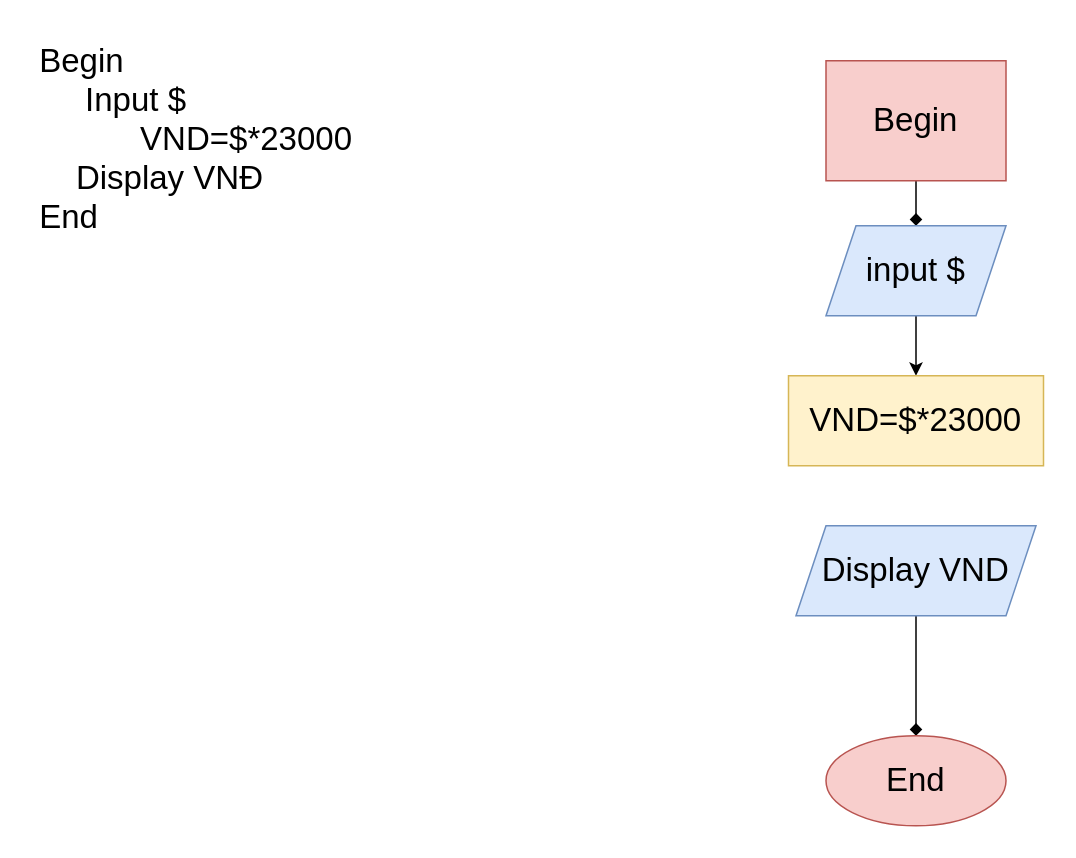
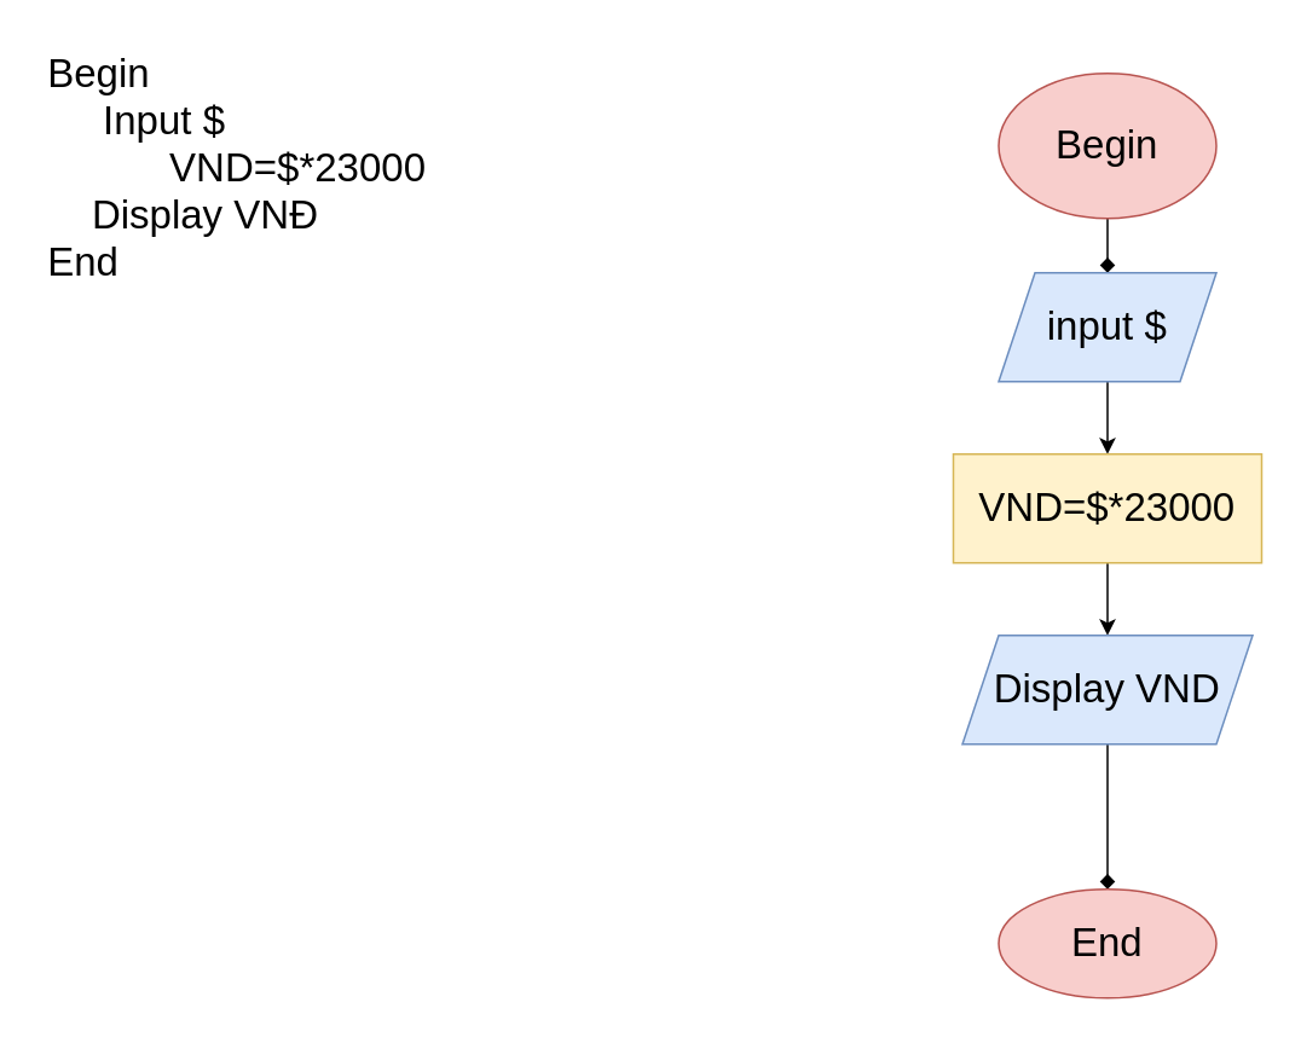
  <mxCell id="0" />
  <mxCell id="1" parent="0" />
  <mxCell id="2" value="Begin&#10;     Input $&#10;           VND=$*23000&#10;    Display VNĐ&#10;End" style="text;strokeColor=none;fillColor=none;align=left;verticalAlign=top;spacingLeft=4;spacingRight=4;overflow=hidden;points=[[0,0.5],[1,0.5]];portConstraint=eastwest;rotatable=0;fontSize=22;" vertex="1" parent="1"><mxGeometry x="20" y="20" width="370" height="230" as="geometry" /></mxCell>
  <mxCell id="3" value="" style="edgeStyle=orthogonalEdgeStyle;rounded=0;orthogonalLoop=1;jettySize=auto;html=1;fontSize=22;endArrow=diamond;" edge="1" parent="1" source="4" target="6"><mxGeometry relative="1" as="geometry" /></mxCell>
- <mxCell id="4" value="Begin" style="whiteSpace=wrap;html=1;fontSize=22;fillColor=#f8cecc;strokeColor=#b85450;rounded=0;" vertex="1" parent="1"><mxGeometry x="550" y="40" width="120" height="80" as="geometry" /></mxCell>
+ <mxCell id="4" value="Begin" style="ellipse;whiteSpace=wrap;html=1;fontSize=22;fillColor=#f8cecc;strokeColor=#b85450;" vertex="1" parent="1"><mxGeometry x="550" y="40" width="120" height="80" as="geometry" /></mxCell>
  <mxCell id="5" value="" style="edgeStyle=orthogonalEdgeStyle;rounded=0;orthogonalLoop=1;jettySize=auto;html=1;fontSize=22;" edge="1" parent="1" source="6" target="8"><mxGeometry relative="1" as="geometry" /></mxCell>
  <mxCell id="6" value="input $" style="shape=parallelogram;perimeter=parallelogramPerimeter;whiteSpace=wrap;html=1;fixedSize=1;fontSize=22;fillColor=#dae8fc;strokeColor=#6c8ebf;" vertex="1" parent="1"><mxGeometry x="550" y="150" width="120" height="60" as="geometry" /></mxCell>
+ <mxCell id="7" value="" style="edgeStyle=orthogonalEdgeStyle;rounded=0;orthogonalLoop=1;jettySize=auto;html=1;fontSize=22;" edge="1" parent="1" source="8" target="10"><mxGeometry relative="1" as="geometry" /></mxCell>
  <mxCell id="8" value="VND=$*23000" style="whiteSpace=wrap;html=1;fontSize=22;fillColor=#fff2cc;strokeColor=#d6b656;" vertex="1" parent="1"><mxGeometry x="525" y="250" width="170" height="60" as="geometry" /></mxCell>
  <mxCell id="9" value="" style="edgeStyle=orthogonalEdgeStyle;rounded=0;orthogonalLoop=1;jettySize=auto;html=1;fontSize=22;endArrow=diamond;" edge="1" parent="1" source="10" target="11"><mxGeometry relative="1" as="geometry" /></mxCell>
  <mxCell id="10" value="Display VND" style="shape=parallelogram;perimeter=parallelogramPerimeter;whiteSpace=wrap;html=1;fixedSize=1;fontSize=22;fillColor=#dae8fc;strokeColor=#6c8ebf;" vertex="1" parent="1"><mxGeometry x="530" y="350" width="160" height="60" as="geometry" /></mxCell>
  <mxCell id="11" value="End" style="ellipse;whiteSpace=wrap;html=1;fontSize=22;fillColor=#f8cecc;strokeColor=#b85450;" vertex="1" parent="1"><mxGeometry x="550" y="490" width="120" height="60" as="geometry" /></mxCell>
